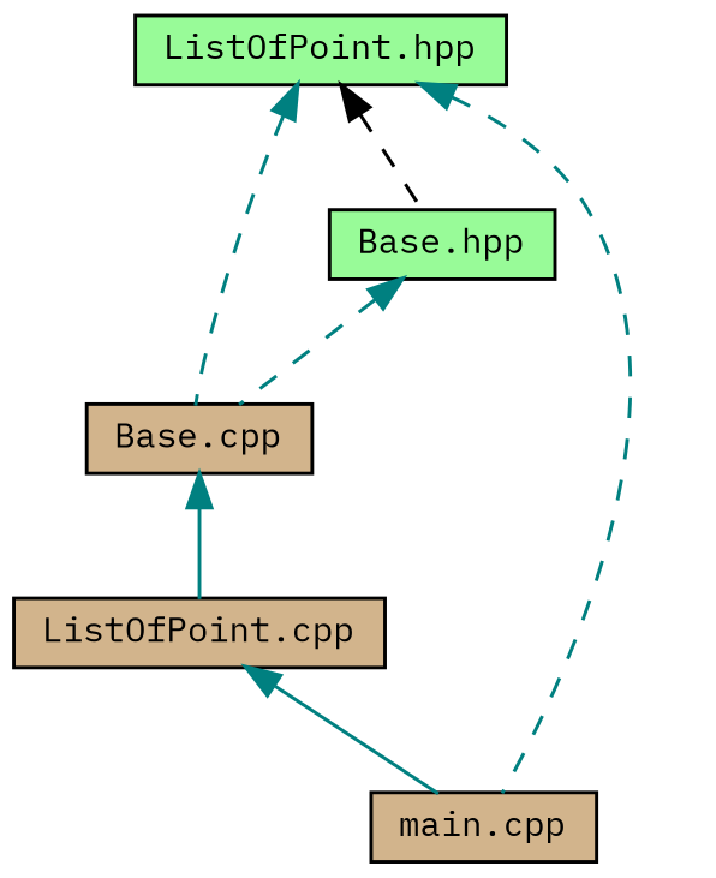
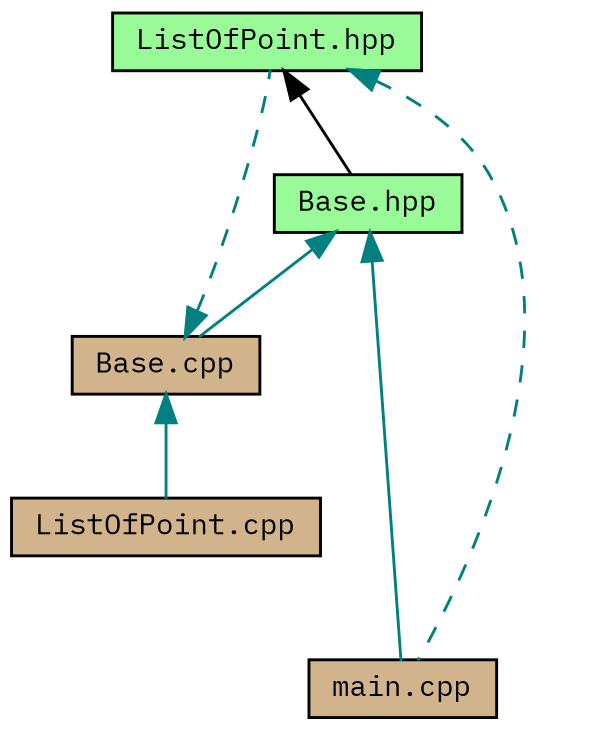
  digraph {
    fontname="IBM Plex Mono"
    node [color=black fillcolor=tan fontname="IBM Plex Mono" fontsize=10 shape=record style=filled]
    edge [color=teal dir=back fontname="IBM Plex Mono" fontsize=10 labelfontname=Helvetica labelfontsize=10 style=dashed]
    n1 [fillcolor=palegreen fontcolor=black height=0.2 label="ListOfPoint.hpp" width=0.4]
    n2 [height=0.2 label="Base.cpp" width=0.4]
    n3 [fillcolor=palegreen height=0.2 label="Base.hpp" width=0.4]
    n4 [height=0.2 label="main.cpp" width=0.4]
    n5 [height=0.2 label="ListOfPoint.cpp" width=0.4]
-   n1 -> n2
-   n1 -> n3 [color=black]
+   n2 -> n1
+   n1 -> n3 [color=black style=solid]
    n1 -> n4
    n2 -> n5 [style=solid]
-   n3 -> n2
-   n5 -> n4 [style=solid]
+   n3 -> n2 [style=solid]
+   n3 -> n4 [style=solid]
  }
